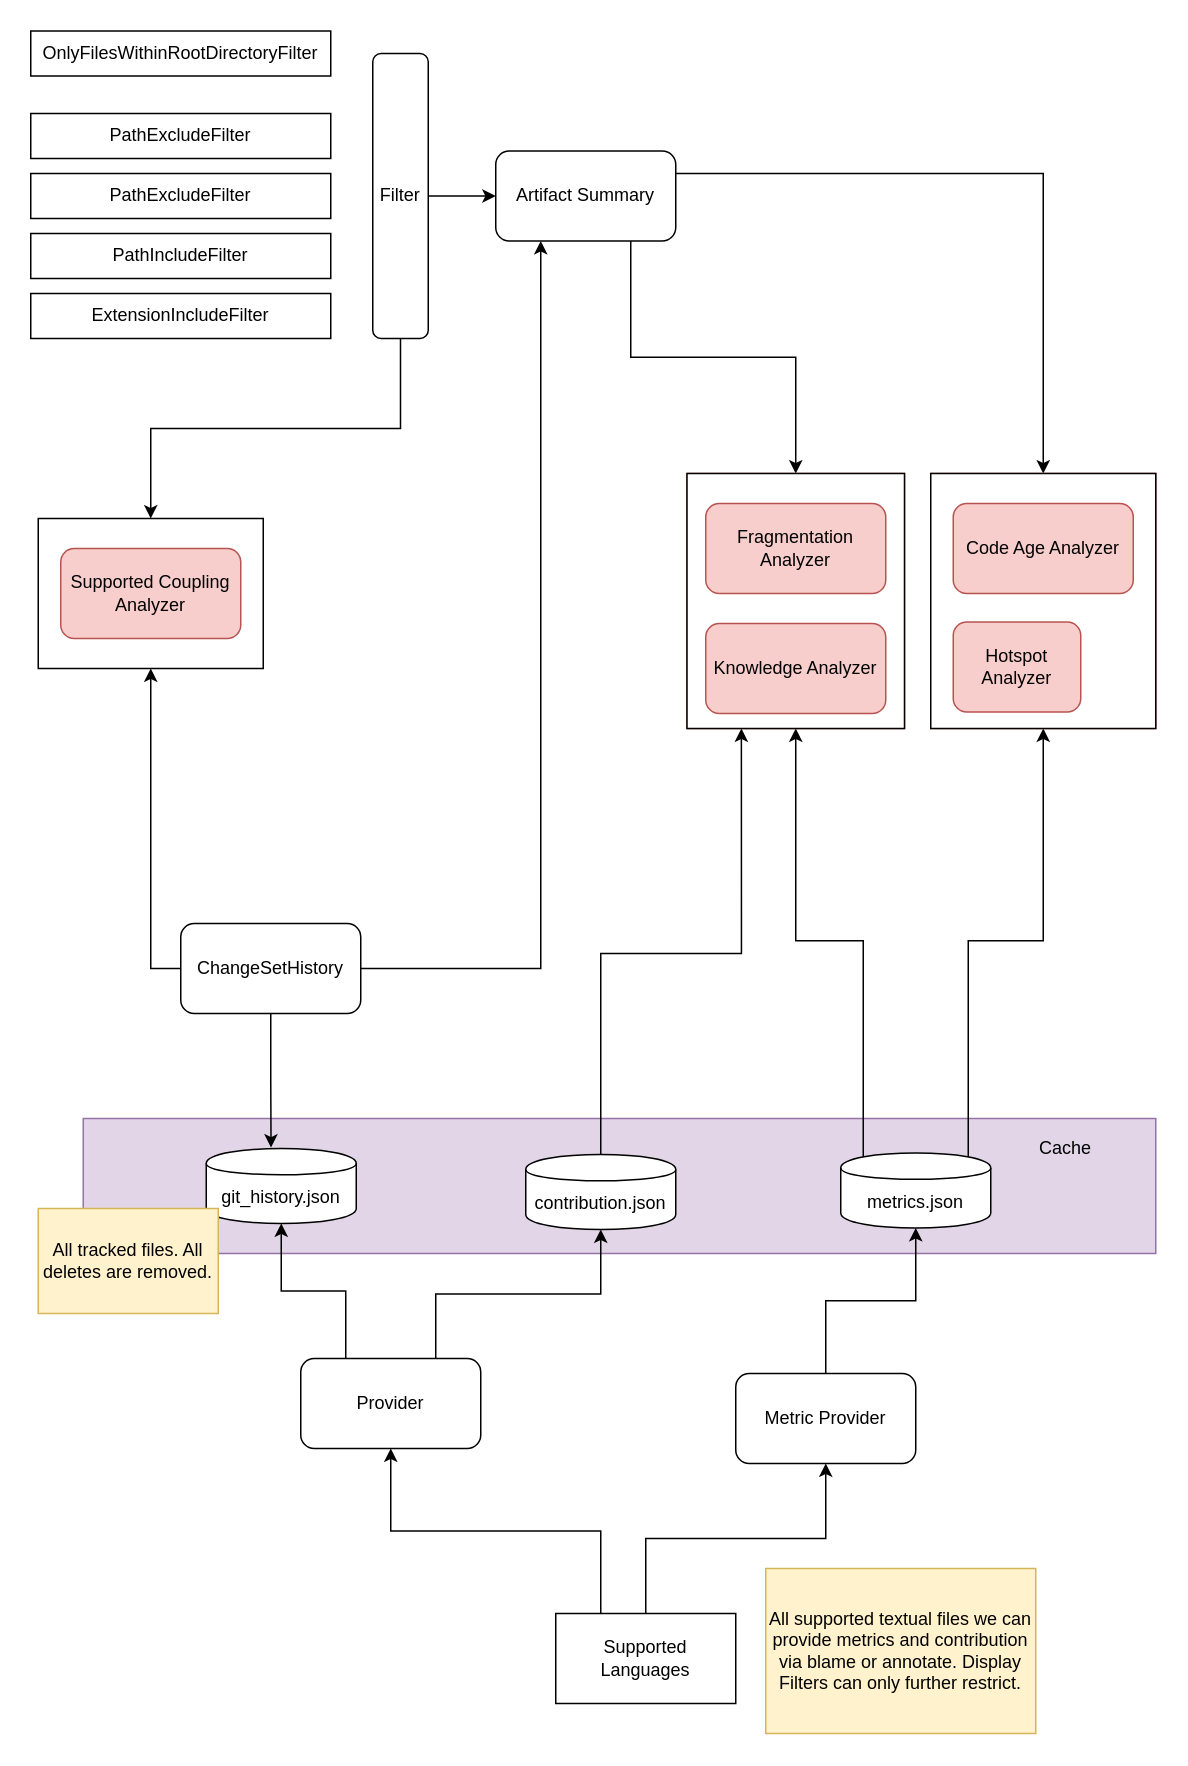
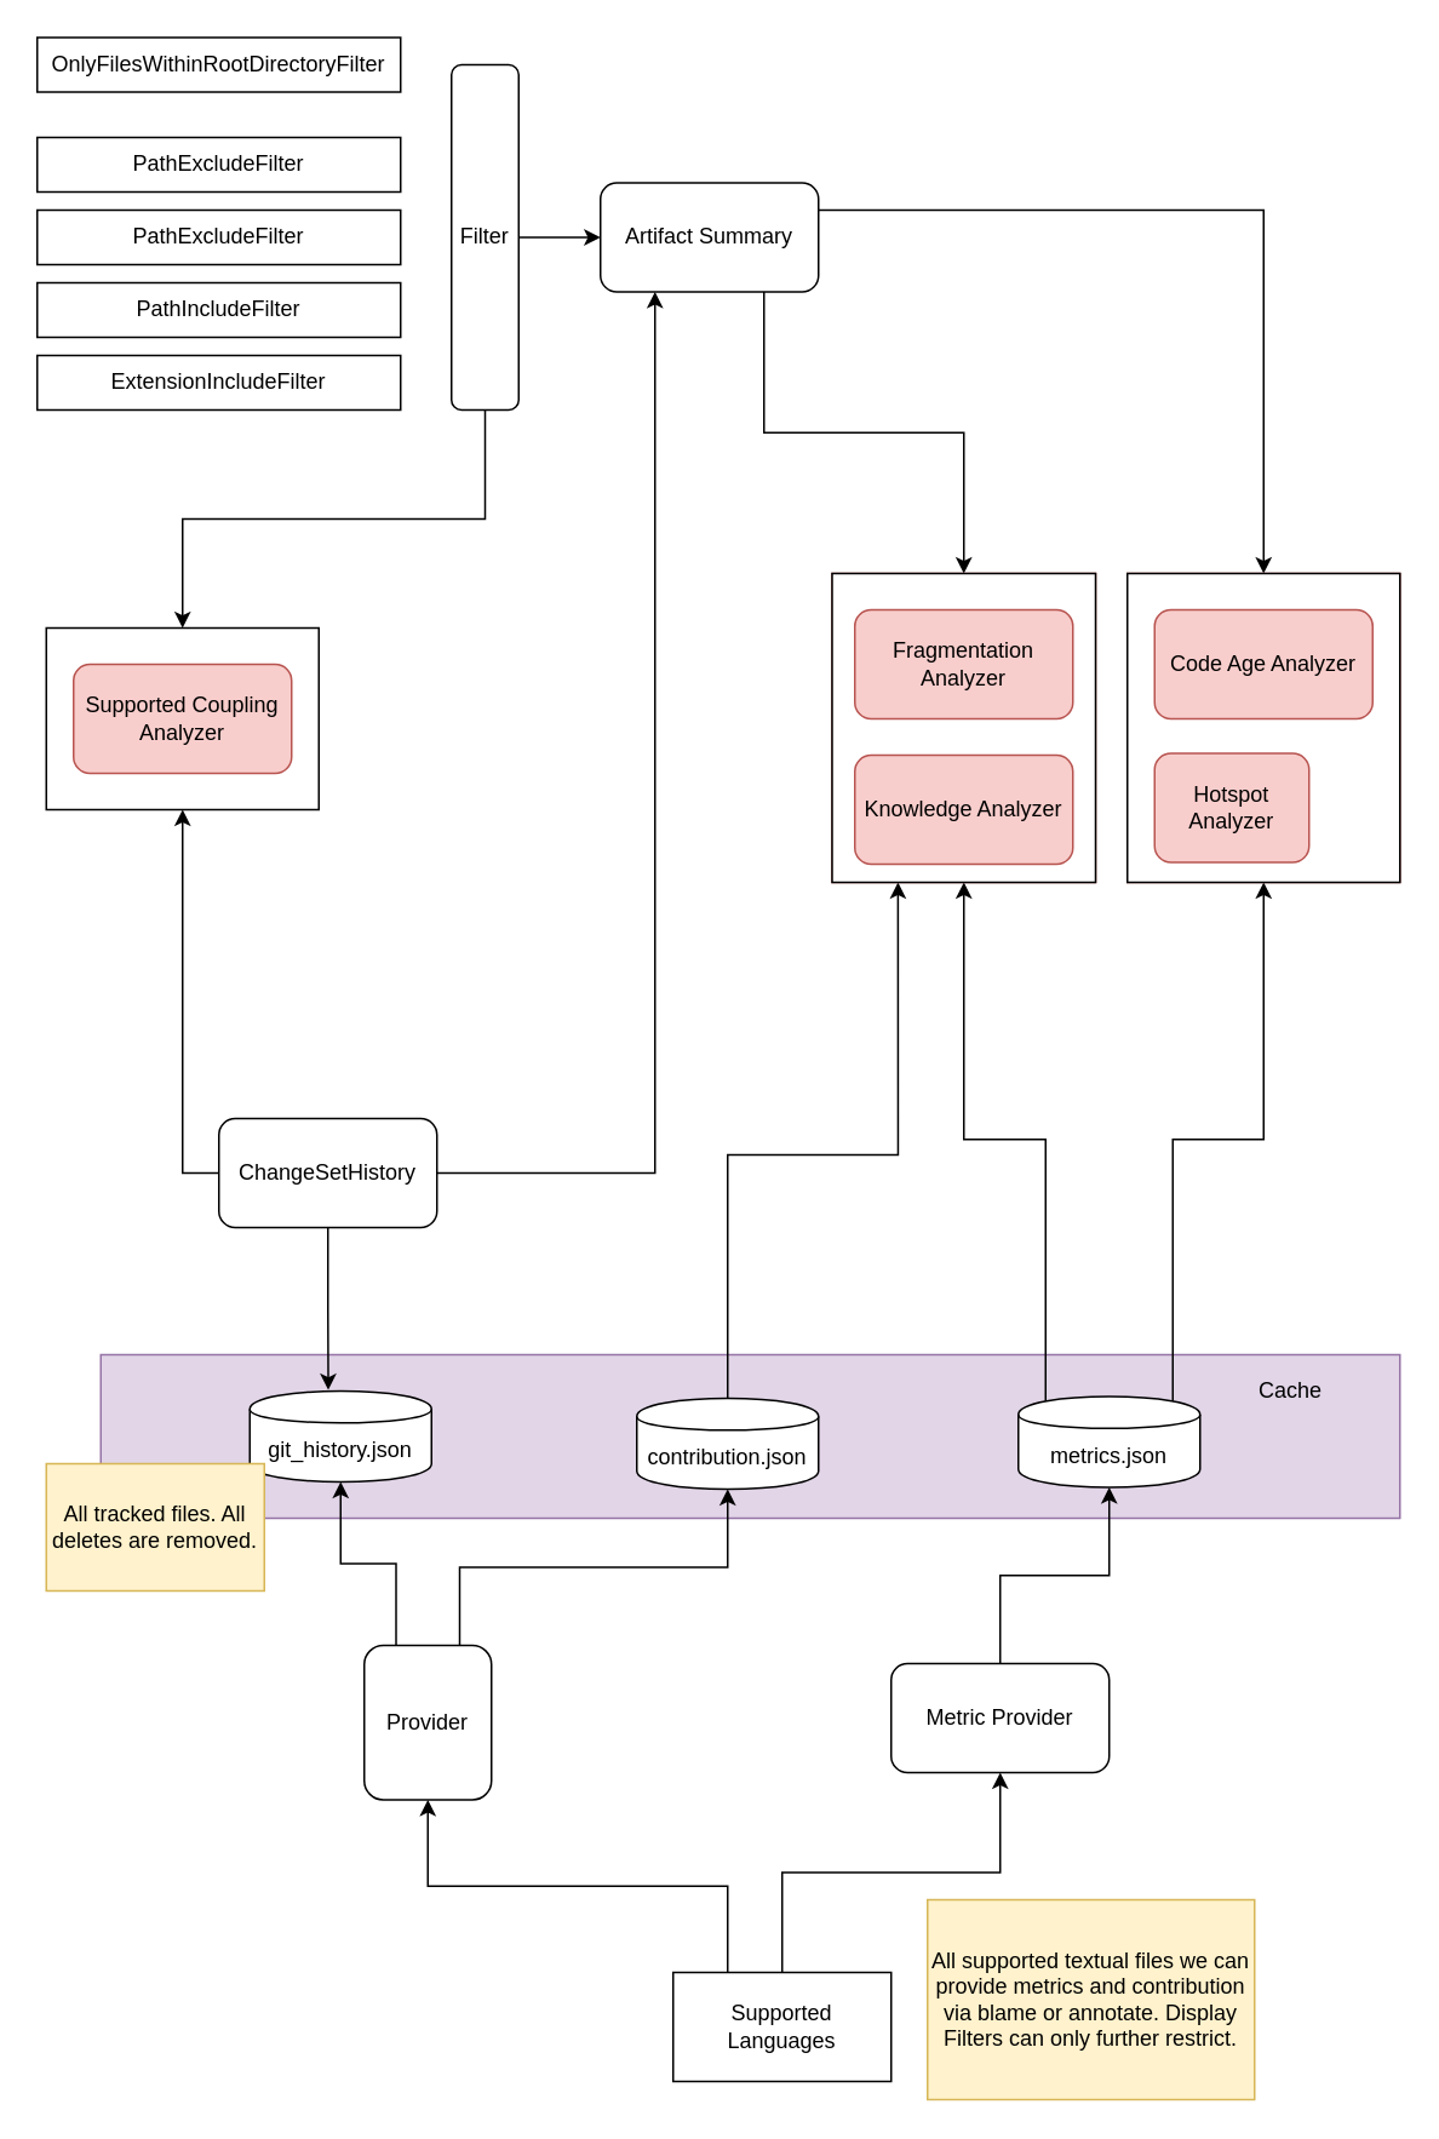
  <mxCell id="0" />
  <mxCell id="1" parent="0" />
  <mxCell id="2" value="" style="group" vertex="1" connectable="0" parent="1"><mxGeometry x="55" y="745" width="715" height="90" as="geometry" /></mxCell>
  <mxCell id="3" value="" style="rounded=0;whiteSpace=wrap;html=1;fillColor=#e1d5e7;strokeColor=#9673a6;" vertex="1" parent="2"><mxGeometry width="715" height="90" as="geometry" /></mxCell>
  <mxCell id="4" value="metrics.json" style="shape=cylinder;whiteSpace=wrap;html=1;boundedLbl=1;backgroundOutline=1;" parent="2" vertex="1"><mxGeometry x="505" y="23" width="100" height="50" as="geometry" /></mxCell>
  <mxCell id="5" value="git_history.json" style="shape=cylinder;whiteSpace=wrap;html=1;boundedLbl=1;backgroundOutline=1;" parent="2" vertex="1"><mxGeometry x="82" y="20" width="100" height="50" as="geometry" /></mxCell>
  <mxCell id="6" value="contribution.json" style="shape=cylinder;whiteSpace=wrap;html=1;boundedLbl=1;backgroundOutline=1;" parent="2" vertex="1"><mxGeometry x="295" y="24" width="100" height="50" as="geometry" /></mxCell>
  <mxCell id="7" value="Cache" style="text;html=1;strokeColor=none;fillColor=none;align=center;verticalAlign=middle;whiteSpace=wrap;rounded=0;" vertex="1" parent="2"><mxGeometry x="635" y="10" width="40" height="20" as="geometry" /></mxCell>
  <mxCell id="8" value="All tracked files. All deletes are removed." style="rounded=0;whiteSpace=wrap;html=1;fillColor=#fff2cc;strokeColor=#d6b656;" parent="1" vertex="1"><mxGeometry x="25" y="805" width="120" height="70" as="geometry" /></mxCell>
  <mxCell id="9" style="edgeStyle=orthogonalEdgeStyle;rounded=0;orthogonalLoop=1;jettySize=auto;html=1;exitX=0.5;exitY=1;exitDx=0;exitDy=0;entryX=0.432;entryY=-0.012;entryDx=0;entryDy=0;entryPerimeter=0;" parent="1" source="10" target="5" edge="1"><mxGeometry relative="1" as="geometry" /></mxCell>
  <mxCell id="10" value="ChangeSetHistory" style="rounded=1;whiteSpace=wrap;html=1;" parent="1" vertex="1"><mxGeometry x="120" y="615" width="120" height="60" as="geometry" /></mxCell>
  <mxCell id="11" style="edgeStyle=orthogonalEdgeStyle;rounded=0;orthogonalLoop=1;jettySize=auto;html=1;exitX=1;exitY=0.5;exitDx=0;exitDy=0;entryX=0;entryY=0.5;entryDx=0;entryDy=0;" parent="1" source="12" target="14" edge="1"><mxGeometry relative="1" as="geometry" /></mxCell>
  <mxCell id="12" value="Filter" style="rounded=1;whiteSpace=wrap;html=1;" parent="1" vertex="1"><mxGeometry x="248" y="35" width="37" height="190" as="geometry" /></mxCell>
  <mxCell id="13" style="edgeStyle=orthogonalEdgeStyle;rounded=0;orthogonalLoop=1;jettySize=auto;html=1;entryX=0.25;entryY=1;entryDx=0;entryDy=0;" parent="1" source="10" target="14" edge="1"><mxGeometry relative="1" as="geometry" /></mxCell>
  <mxCell id="14" value="Artifact Summary" style="rounded=1;whiteSpace=wrap;html=1;" parent="1" vertex="1"><mxGeometry x="330" y="100" width="120" height="60" as="geometry" /></mxCell>
  <mxCell id="15" style="edgeStyle=orthogonalEdgeStyle;rounded=0;orthogonalLoop=1;jettySize=auto;html=1;exitX=0;exitY=0.5;exitDx=0;exitDy=0;entryX=0.5;entryY=1;entryDx=0;entryDy=0;" parent="1" source="10" target="46" edge="1"><mxGeometry relative="1" as="geometry" /></mxCell>
  <mxCell id="16" style="edgeStyle=orthogonalEdgeStyle;rounded=0;orthogonalLoop=1;jettySize=auto;html=1;entryX=0.5;entryY=0;entryDx=0;entryDy=0;exitX=0.5;exitY=1;exitDx=0;exitDy=0;" parent="1" source="12" target="46" edge="1"><mxGeometry relative="1" as="geometry" /></mxCell>
  <mxCell id="17" value="ExtensionIncludeFilter" style="rounded=0;whiteSpace=wrap;html=1;" parent="1" vertex="1"><mxGeometry x="20" y="195" width="200" height="30" as="geometry" /></mxCell>
  <mxCell id="18" value="PathExcludeFilter" style="rounded=0;whiteSpace=wrap;html=1;" parent="1" vertex="1"><mxGeometry x="20" y="75" width="200" height="30" as="geometry" /></mxCell>
  <mxCell id="19" value="PathExcludeFilter" style="rounded=0;whiteSpace=wrap;html=1;" parent="1" vertex="1"><mxGeometry x="20" y="115" width="200" height="30" as="geometry" /></mxCell>
  <mxCell id="20" value="&lt;span style=&quot;text-align: left ; white-space: nowrap&quot;&gt;PathIncludeFilter&lt;/span&gt;" style="rounded=0;whiteSpace=wrap;html=1;" parent="1" vertex="1"><mxGeometry x="20" y="155" width="200" height="30" as="geometry" /></mxCell>
  <mxCell id="21" value="&lt;span style=&quot;text-align: left ; white-space: nowrap&quot;&gt;OnlyFilesWithinRootDirectoryFilter&lt;/span&gt;" style="rounded=0;whiteSpace=wrap;html=1;" parent="1" vertex="1"><mxGeometry x="20" y="20" width="200" height="30" as="geometry" /></mxCell>
  <mxCell id="22" style="edgeStyle=orthogonalEdgeStyle;rounded=0;orthogonalLoop=1;jettySize=auto;html=1;exitX=0.25;exitY=0;exitDx=0;exitDy=0;entryX=0.5;entryY=1;entryDx=0;entryDy=0;" parent="1" source="23" target="35" edge="1"><mxGeometry relative="1" as="geometry" /></mxCell>
- <mxCell id="23" value="Supported Languages" style="rounded=0;whiteSpace=wrap;html=1;" parent="1" vertex="1"><mxGeometry x="370" y="1075" width="120" height="60" as="geometry" /></mxCell>
+ <mxCell id="23" value="Supported Languages" style="rounded=0;whiteSpace=wrap;html=1;" parent="1" vertex="1"><mxGeometry x="370" y="1085" width="120" height="60" as="geometry" /></mxCell>
  <mxCell id="24" style="edgeStyle=orthogonalEdgeStyle;rounded=0;orthogonalLoop=1;jettySize=auto;html=1;exitX=0.5;exitY=0;exitDx=0;exitDy=0;entryX=0.5;entryY=1;entryDx=0;entryDy=0;" parent="1" source="23" target="26" edge="1"><mxGeometry relative="1" as="geometry" /></mxCell>
  <mxCell id="25" style="edgeStyle=orthogonalEdgeStyle;rounded=0;orthogonalLoop=1;jettySize=auto;html=1;exitX=0.5;exitY=0;exitDx=0;exitDy=0;" parent="1" source="26" target="4" edge="1"><mxGeometry relative="1" as="geometry" /></mxCell>
  <mxCell id="26" value="Metric Provider" style="rounded=1;whiteSpace=wrap;html=1;" parent="1" vertex="1"><mxGeometry x="490" y="915" width="120" height="60" as="geometry" /></mxCell>
  <mxCell id="27" style="edgeStyle=orthogonalEdgeStyle;rounded=0;orthogonalLoop=1;jettySize=auto;html=1;exitX=0.5;exitY=1;exitDx=0;exitDy=0;" parent="1" source="8" target="8" edge="1"><mxGeometry relative="1" as="geometry" /></mxCell>
  <mxCell id="28" style="edgeStyle=orthogonalEdgeStyle;rounded=0;orthogonalLoop=1;jettySize=auto;html=1;exitX=1;exitY=0.25;exitDx=0;exitDy=0;entryX=0.5;entryY=0;entryDx=0;entryDy=0;" parent="1" source="14" target="38" edge="1"><mxGeometry relative="1" as="geometry" /></mxCell>
  <mxCell id="29" style="edgeStyle=orthogonalEdgeStyle;rounded=0;orthogonalLoop=1;jettySize=auto;html=1;exitX=0.85;exitY=0.05;exitDx=0;exitDy=0;entryX=0.5;entryY=1;entryDx=0;entryDy=0;exitPerimeter=0;" parent="1" source="4" target="38" edge="1"><mxGeometry relative="1" as="geometry"><mxPoint x="620" y="535" as="sourcePoint" /></mxGeometry></mxCell>
  <mxCell id="30" style="edgeStyle=orthogonalEdgeStyle;rounded=0;orthogonalLoop=1;jettySize=auto;html=1;entryX=0.5;entryY=0;entryDx=0;entryDy=0;exitX=0.75;exitY=1;exitDx=0;exitDy=0;" parent="1" source="14" target="42" edge="1"><mxGeometry relative="1" as="geometry"><mxPoint x="650" y="375" as="targetPoint" /></mxGeometry></mxCell>
  <mxCell id="31" style="edgeStyle=orthogonalEdgeStyle;rounded=0;orthogonalLoop=1;jettySize=auto;html=1;exitX=0.15;exitY=0.05;exitDx=0;exitDy=0;entryX=0.5;entryY=1;entryDx=0;entryDy=0;exitPerimeter=0;" parent="1" source="4" target="42" edge="1"><mxGeometry relative="1" as="geometry" /></mxCell>
  <mxCell id="32" style="edgeStyle=orthogonalEdgeStyle;rounded=0;orthogonalLoop=1;jettySize=auto;html=1;exitX=0.5;exitY=0;exitDx=0;exitDy=0;entryX=0.25;entryY=1;entryDx=0;entryDy=0;" parent="1" source="6" target="42" edge="1"><mxGeometry relative="1" as="geometry"><Array as="points"><mxPoint x="400" y="635" /><mxPoint x="494" y="635" /></Array></mxGeometry></mxCell>
  <mxCell id="33" style="edgeStyle=orthogonalEdgeStyle;rounded=0;orthogonalLoop=1;jettySize=auto;html=1;exitX=0.25;exitY=0;exitDx=0;exitDy=0;entryX=0.5;entryY=1;entryDx=0;entryDy=0;" parent="1" source="35" target="5" edge="1"><mxGeometry relative="1" as="geometry" /></mxCell>
  <mxCell id="34" style="edgeStyle=orthogonalEdgeStyle;rounded=0;orthogonalLoop=1;jettySize=auto;html=1;exitX=0.75;exitY=0;exitDx=0;exitDy=0;entryX=0.5;entryY=1;entryDx=0;entryDy=0;" parent="1" source="35" target="6" edge="1"><mxGeometry relative="1" as="geometry" /></mxCell>
- <mxCell id="35" value="Provider" style="rounded=1;whiteSpace=wrap;html=1;" parent="1" vertex="1"><mxGeometry x="200" y="905" width="120" height="60" as="geometry" /></mxCell>
+ <mxCell id="35" value="Provider" style="rounded=1;whiteSpace=wrap;html=1;" parent="1" vertex="1"><mxGeometry x="200" y="905" width="70" height="85" as="geometry" /></mxCell>
  <mxCell id="36" value="All supported textual files we can provide metrics and contribution via blame or annotate. Display Filters can only further restrict." style="rounded=0;whiteSpace=wrap;html=1;fillColor=#fff2cc;strokeColor=#d6b656;" parent="1" vertex="1"><mxGeometry x="510" y="1045" width="180" height="110" as="geometry" /></mxCell>
  <mxCell id="37" value="" style="group;fillColor=#f8cecc;strokeColor=#b85450;" parent="1" vertex="1" connectable="0"><mxGeometry x="620" y="315" width="150" height="170" as="geometry" /></mxCell>
  <mxCell id="38" value="" style="rounded=0;whiteSpace=wrap;html=1;" parent="37" vertex="1"><mxGeometry width="150" height="170" as="geometry" /></mxCell>
  <mxCell id="39" value="Code Age Analyzer" style="rounded=1;whiteSpace=wrap;html=1;fillColor=#f8cecc;strokeColor=#b85450;" parent="37" vertex="1"><mxGeometry x="15" y="20" width="120" height="60" as="geometry" /></mxCell>
  <mxCell id="40" value="Hotspot Analyzer" style="rounded=1;whiteSpace=wrap;html=1;fillColor=#f8cecc;strokeColor=#b85450;" parent="37" vertex="1"><mxGeometry x="15" y="99" width="85" height="60" as="geometry" /></mxCell>
  <mxCell id="41" value="" style="group;fillColor=#f8cecc;strokeColor=#b85450;" parent="1" vertex="1" connectable="0"><mxGeometry x="457.5" y="315" width="145" height="170" as="geometry" /></mxCell>
  <mxCell id="42" value="" style="rounded=0;whiteSpace=wrap;html=1;" parent="41" vertex="1"><mxGeometry width="145" height="170" as="geometry" /></mxCell>
  <mxCell id="43" value="Fragmentation Analyzer" style="rounded=1;whiteSpace=wrap;html=1;fillColor=#f8cecc;strokeColor=#b85450;" parent="41" vertex="1"><mxGeometry x="12.5" y="20" width="120" height="60" as="geometry" /></mxCell>
  <mxCell id="44" value="Knowledge Analyzer" style="rounded=1;whiteSpace=wrap;html=1;fillColor=#f8cecc;strokeColor=#b85450;" parent="41" vertex="1"><mxGeometry x="12.5" y="100" width="120" height="60" as="geometry" /></mxCell>
  <mxCell id="45" value="" style="group" parent="1" vertex="1" connectable="0"><mxGeometry x="25" y="345" width="150" height="100" as="geometry" /></mxCell>
  <mxCell id="46" value="" style="rounded=0;whiteSpace=wrap;html=1;" parent="45" vertex="1"><mxGeometry width="150" height="100" as="geometry" /></mxCell>
  <mxCell id="47" value="Supported Coupling Analyzer" style="rounded=1;whiteSpace=wrap;html=1;fillColor=#f8cecc;strokeColor=#b85450;" parent="45" vertex="1"><mxGeometry x="15" y="20" width="120" height="60" as="geometry" /></mxCell>
